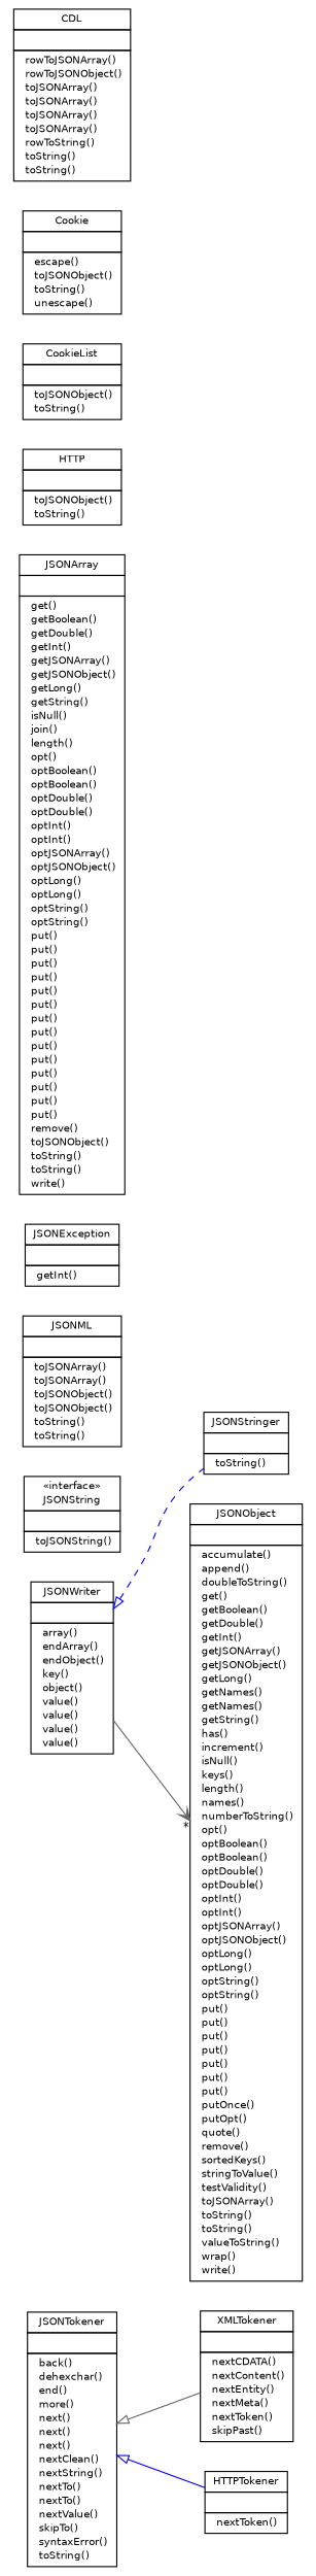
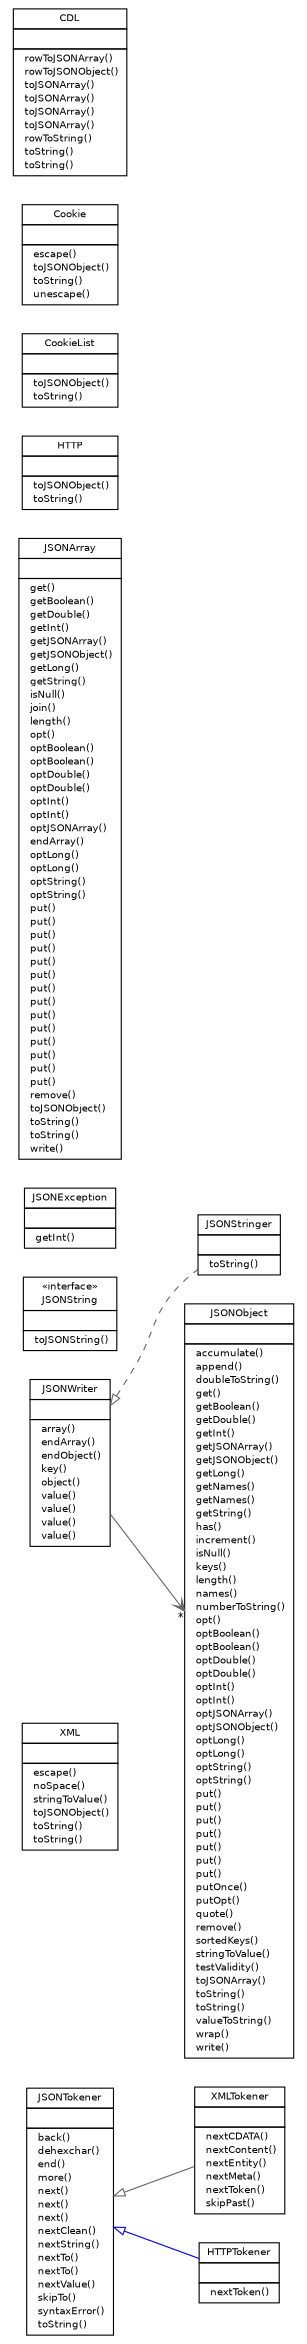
  digraph {
    nodesep=0.25
    rankdir=LR
    ranksep=0.5
    node [fontcolor=black fontname=Helvetica fontsize=9.0 shape=plaintext]
    edge [arrowtail=empty color=blue dir=back fontname=Helvetica fontsize=10 headport=p labelfontname=Helvetica labelfontsize=10 style=solid tailport=p]
    n1 [label=<<table title="org.json.heyzap.XMLTokener" border="0" cellborder="1" cellspacing="0" cellpadding="2" port="p" href="./XMLTokener.html"> 		<tr><td><table border="0" cellspacing="0" cellpadding="1"> <tr><td align="center" balign="center"> XMLTokener </td></tr> 		</table></td></tr> 		<tr><td><table border="0" cellspacing="0" cellpadding="1"> <tr><td align="left" balign="left">  </td></tr> 		</table></td></tr> 		<tr><td><table border="0" cellspacing="0" cellpadding="1"> <tr><td align="left" balign="left">  nextCDATA() </td></tr> <tr><td align="left" balign="left">  nextContent() </td></tr> <tr><td align="left" balign="left">  nextEntity() </td></tr> <tr><td align="left" balign="left">  nextMeta() </td></tr> <tr><td align="left" balign="left">  nextToken() </td></tr> <tr><td align="left" balign="left">  skipPast() </td></tr> 		</table></td></tr> 		</table>>]
+   n2 [label=<<table title="org.json.heyzap.XML" border="0" cellborder="1" cellspacing="0" cellpadding="2" port="p" href="./XML.html"> 		<tr><td><table border="0" cellspacing="0" cellpadding="1"> <tr><td align="center" balign="center"> XML </td></tr> 		</table></td></tr> 		<tr><td><table border="0" cellspacing="0" cellpadding="1"> <tr><td align="left" balign="left">  </td></tr> 		</table></td></tr> 		<tr><td><table border="0" cellspacing="0" cellpadding="1"> <tr><td align="left" balign="left">  escape() </td></tr> <tr><td align="left" balign="left">  noSpace() </td></tr> <tr><td align="left" balign="left">  stringToValue() </td></tr> <tr><td align="left" balign="left">  toJSONObject() </td></tr> <tr><td align="left" balign="left">  toString() </td></tr> <tr><td align="left" balign="left">  toString() </td></tr> 		</table></td></tr> 		</table>>]
    n3 [label=<<table title="org.json.heyzap.JSONWriter" border="0" cellborder="1" cellspacing="0" cellpadding="2" port="p" href="./JSONWriter.html"> 		<tr><td><table border="0" cellspacing="0" cellpadding="1"> <tr><td align="center" balign="center"> JSONWriter </td></tr> 		</table></td></tr> 		<tr><td><table border="0" cellspacing="0" cellpadding="1"> <tr><td align="left" balign="left">  </td></tr> 		</table></td></tr> 		<tr><td><table border="0" cellspacing="0" cellpadding="1"> <tr><td align="left" balign="left">  array() </td></tr> <tr><td align="left" balign="left">  endArray() </td></tr> <tr><td align="left" balign="left">  endObject() </td></tr> <tr><td align="left" balign="left">  key() </td></tr> <tr><td align="left" balign="left">  object() </td></tr> <tr><td align="left" balign="left">  value() </td></tr> <tr><td align="left" balign="left">  value() </td></tr> <tr><td align="left" balign="left">  value() </td></tr> <tr><td align="left" balign="left">  value() </td></tr> 		</table></td></tr> 		</table>>]
    n4 [label=<<table title="org.json.heyzap.JSONStringer" border="0" cellborder="1" cellspacing="0" cellpadding="2" port="p" href="./JSONStringer.html"> 		<tr><td><table border="0" cellspacing="0" cellpadding="1"> <tr><td align="center" balign="center"> JSONStringer </td></tr> 		</table></td></tr> 		<tr><td><table border="0" cellspacing="0" cellpadding="1"> <tr><td align="left" balign="left">  </td></tr> 		</table></td></tr> 		<tr><td><table border="0" cellspacing="0" cellpadding="1"> <tr><td align="left" balign="left">  toString() </td></tr> 		</table></td></tr> 		</table>>]
    n5 [label=<<table title="org.json.heyzap.JSONObject" border="0" cellborder="1" cellspacing="0" cellpadding="2" port="p" href="./JSONObject.html"> 		<tr><td><table border="0" cellspacing="0" cellpadding="1"> <tr><td align="center" balign="center"> JSONObject </td></tr> 		</table></td></tr> 		<tr><td><table border="0" cellspacing="0" cellpadding="1"> <tr><td align="left" balign="left">  </td></tr> 		</table></td></tr> 		<tr><td><table border="0" cellspacing="0" cellpadding="1"> <tr><td align="left" balign="left">  accumulate() </td></tr> <tr><td align="left" balign="left">  append() </td></tr> <tr><td align="left" balign="left">  doubleToString() </td></tr> <tr><td align="left" balign="left">  get() </td></tr> <tr><td align="left" balign="left">  getBoolean() </td></tr> <tr><td align="left" balign="left">  getDouble() </td></tr> <tr><td align="left" balign="left">  getInt() </td></tr> <tr><td align="left" balign="left">  getJSONArray() </td></tr> <tr><td align="left" balign="left">  getJSONObject() </td></tr> <tr><td align="left" balign="left">  getLong() </td></tr> <tr><td align="left" balign="left">  getNames() </td></tr> <tr><td align="left" balign="left">  getNames() </td></tr> <tr><td align="left" balign="left">  getString() </td></tr> <tr><td align="left" balign="left">  has() </td></tr> <tr><td align="left" balign="left">  increment() </td></tr> <tr><td align="left" balign="left">  isNull() </td></tr> <tr><td align="left" balign="left">  keys() </td></tr> <tr><td align="left" balign="left">  length() </td></tr> <tr><td align="left" balign="left">  names() </td></tr> <tr><td align="left" balign="left">  numberToString() </td></tr> <tr><td align="left" balign="left">  opt() </td></tr> <tr><td align="left" balign="left">  optBoolean() </td></tr> <tr><td align="left" balign="left">  optBoolean() </td></tr> <tr><td align="left" balign="left">  optDouble() </td></tr> <tr><td align="left" balign="left">  optDouble() </td></tr> <tr><td align="left" balign="left">  optInt() </td></tr> <tr><td align="left" balign="left">  optInt() </td></tr> <tr><td align="left" balign="left">  optJSONArray() </td></tr> <tr><td align="left" balign="left">  optJSONObject() </td></tr> <tr><td align="left" balign="left">  optLong() </td></tr> <tr><td align="left" balign="left">  optLong() </td></tr> <tr><td align="left" balign="left">  optString() </td></tr> <tr><td align="left" balign="left">  optString() </td></tr> <tr><td align="left" balign="left">  put() </td></tr> <tr><td align="left" balign="left">  put() </td></tr> <tr><td align="left" balign="left">  put() </td></tr> <tr><td align="left" balign="left">  put() </td></tr> <tr><td align="left" balign="left">  put() </td></tr> <tr><td align="left" balign="left">  put() </td></tr> <tr><td align="left" balign="left">  put() </td></tr> <tr><td align="left" balign="left">  putOnce() </td></tr> <tr><td align="left" balign="left">  putOpt() </td></tr> <tr><td align="left" balign="left">  quote() </td></tr> <tr><td align="left" balign="left">  remove() </td></tr> <tr><td align="left" balign="left">  sortedKeys() </td></tr> <tr><td align="left" balign="left">  stringToValue() </td></tr> <tr><td align="left" balign="left">  testValidity() </td></tr> <tr><td align="left" balign="left">  toJSONArray() </td></tr> <tr><td align="left" balign="left">  toString() </td></tr> <tr><td align="left" balign="left">  toString() </td></tr> <tr><td align="left" balign="left">  valueToString() </td></tr> <tr><td align="left" balign="left">  wrap() </td></tr> <tr><td align="left" balign="left">  write() </td></tr> 		</table></td></tr> 		</table>>]
    n6 [label=<<table title="org.json.heyzap.JSONTokener" border="0" cellborder="1" cellspacing="0" cellpadding="2" port="p" href="./JSONTokener.html"> 		<tr><td><table border="0" cellspacing="0" cellpadding="1"> <tr><td align="center" balign="center"> JSONTokener </td></tr> 		</table></td></tr> 		<tr><td><table border="0" cellspacing="0" cellpadding="1"> <tr><td align="left" balign="left">  </td></tr> 		</table></td></tr> 		<tr><td><table border="0" cellspacing="0" cellpadding="1"> <tr><td align="left" balign="left">  back() </td></tr> <tr><td align="left" balign="left">  dehexchar() </td></tr> <tr><td align="left" balign="left">  end() </td></tr> <tr><td align="left" balign="left">  more() </td></tr> <tr><td align="left" balign="left">  next() </td></tr> <tr><td align="left" balign="left">  next() </td></tr> <tr><td align="left" balign="left">  next() </td></tr> <tr><td align="left" balign="left">  nextClean() </td></tr> <tr><td align="left" balign="left">  nextString() </td></tr> <tr><td align="left" balign="left">  nextTo() </td></tr> <tr><td align="left" balign="left">  nextTo() </td></tr> <tr><td align="left" balign="left">  nextValue() </td></tr> <tr><td align="left" balign="left">  skipTo() </td></tr> <tr><td align="left" balign="left">  syntaxError() </td></tr> <tr><td align="left" balign="left">  toString() </td></tr> 		</table></td></tr> 		</table>>]
    n7 [label=<<table title="org.json.heyzap.HTTPTokener" border="0" cellborder="1" cellspacing="0" cellpadding="2" port="p" href="./HTTPTokener.html"> 		<tr><td><table border="0" cellspacing="0" cellpadding="1"> <tr><td align="center" balign="center"> HTTPTokener </td></tr> 		</table></td></tr> 		<tr><td><table border="0" cellspacing="0" cellpadding="1"> <tr><td align="left" balign="left">  </td></tr> 		</table></td></tr> 		<tr><td><table border="0" cellspacing="0" cellpadding="1"> <tr><td align="left" balign="left">  nextToken() </td></tr> 		</table></td></tr> 		</table>>]
    n8 [label=<<table title="org.json.heyzap.JSONString" border="0" cellborder="1" cellspacing="0" cellpadding="2" port="p" href="./JSONString.html"> 		<tr><td><table border="0" cellspacing="0" cellpadding="1"> <tr><td align="center" balign="center"> &#171;interface&#187; </td></tr> <tr><td align="center" balign="center"> JSONString </td></tr> 		</table></td></tr> 		<tr><td><table border="0" cellspacing="0" cellpadding="1"> <tr><td align="left" balign="left">  </td></tr> 		</table></td></tr> 		<tr><td><table border="0" cellspacing="0" cellpadding="1"> <tr><td align="left" balign="left">  toJSONString() </td></tr> 		</table></td></tr> 		</table>>]
-   n9 [label=<<table title="org.json.heyzap.JSONML" border="0" cellborder="1" cellspacing="0" cellpadding="2" port="p" href="./JSONML.html"> 		<tr><td><table border="0" cellspacing="0" cellpadding="1"> <tr><td align="center" balign="center"> JSONML </td></tr> 		</table></td></tr> 		<tr><td><table border="0" cellspacing="0" cellpadding="1"> <tr><td align="left" balign="left">  </td></tr> 		</table></td></tr> 		<tr><td><table border="0" cellspacing="0" cellpadding="1"> <tr><td align="left" balign="left">  toJSONArray() </td></tr> <tr><td align="left" balign="left">  toJSONArray() </td></tr> <tr><td align="left" balign="left">  toJSONObject() </td></tr> <tr><td align="left" balign="left">  toJSONObject() </td></tr> <tr><td align="left" balign="left">  toString() </td></tr> <tr><td align="left" balign="left">  toString() </td></tr> 		</table></td></tr> 		</table>>]
    n10 [label=<<table title="org.json.heyzap.JSONException" border="0" cellborder="1" cellspacing="0" cellpadding="2" port="p" href="./JSONException.html"> 		<tr><td><table border="0" cellspacing="0" cellpadding="1"> <tr><td align="center" balign="center"> JSONException </td></tr> 		</table></td></tr> 		<tr><td><table border="0" cellspacing="0" cellpadding="1"> <tr><td align="left" balign="left">  </td></tr> 		</table></td></tr> 		<tr><td><table border="0" cellspacing="0" cellpadding="1"> <tr><td align="left" balign="left">  getInt() </td></tr> 		</table></td></tr> 		</table>>]
-   n11 [label=<<table title="org.json.heyzap.JSONArray" border="0" cellborder="1" cellspacing="0" cellpadding="2" port="p" href="./JSONArray.html"> 		<tr><td><table border="0" cellspacing="0" cellpadding="1"> <tr><td align="center" balign="center"> JSONArray </td></tr> 		</table></td></tr> 		<tr><td><table border="0" cellspacing="0" cellpadding="1"> <tr><td align="left" balign="left">  </td></tr> 		</table></td></tr> 		<tr><td><table border="0" cellspacing="0" cellpadding="1"> <tr><td align="left" balign="left">  get() </td></tr> <tr><td align="left" balign="left">  getBoolean() </td></tr> <tr><td align="left" balign="left">  getDouble() </td></tr> <tr><td align="left" balign="left">  getInt() </td></tr> <tr><td align="left" balign="left">  getJSONArray() </td></tr> <tr><td align="left" balign="left">  getJSONObject() </td></tr> <tr><td align="left" balign="left">  getLong() </td></tr> <tr><td align="left" balign="left">  getString() </td></tr> <tr><td align="left" balign="left">  isNull() </td></tr> <tr><td align="left" balign="left">  join() </td></tr> <tr><td align="left" balign="left">  length() </td></tr> <tr><td align="left" balign="left">  opt() </td></tr> <tr><td align="left" balign="left">  optBoolean() </td></tr> <tr><td align="left" balign="left">  optBoolean() </td></tr> <tr><td align="left" balign="left">  optDouble() </td></tr> <tr><td align="left" balign="left">  optDouble() </td></tr> <tr><td align="left" balign="left">  optInt() </td></tr> <tr><td align="left" balign="left">  optInt() </td></tr> <tr><td align="left" balign="left">  optJSONArray() </td></tr> <tr><td align="left" balign="left">  optJSONObject() </td></tr> <tr><td align="left" balign="left">  optLong() </td></tr> <tr><td align="left" balign="left">  optLong() </td></tr> <tr><td align="left" balign="left">  optString() </td></tr> <tr><td align="left" balign="left">  optString() </td></tr> <tr><td align="left" balign="left">  put() </td></tr> <tr><td align="left" balign="left">  put() </td></tr> <tr><td align="left" balign="left">  put() </td></tr> <tr><td align="left" balign="left">  put() </td></tr> <tr><td align="left" balign="left">  put() </td></tr> <tr><td align="left" balign="left">  put() </td></tr> <tr><td align="left" balign="left">  put() </td></tr> <tr><td align="left" balign="left">  put() </td></tr> <tr><td align="left" balign="left">  put() </td></tr> <tr><td align="left" balign="left">  put() </td></tr> <tr><td align="left" balign="left">  put() </td></tr> <tr><td align="left" balign="left">  put() </td></tr> <tr><td align="left" balign="left">  put() </td></tr> <tr><td align="left" balign="left">  put() </td></tr> <tr><td align="left" balign="left">  remove() </td></tr> <tr><td align="left" balign="left">  toJSONObject() </td></tr> <tr><td align="left" balign="left">  toString() </td></tr> <tr><td align="left" balign="left">  toString() </td></tr> <tr><td align="left" balign="left">  write() </td></tr> 		</table></td></tr> 		</table>>]
+   n11 [label=<<table title="org.json.heyzap.JSONArray" border="0" cellborder="1" cellspacing="0" cellpadding="2" port="p" href="./JSONArray.html"> 		<tr><td><table border="0" cellspacing="0" cellpadding="1"> <tr><td align="center" balign="center"> JSONArray </td></tr> 		</table></td></tr> 		<tr><td><table border="0" cellspacing="0" cellpadding="1"> <tr><td align="left" balign="left">  </td></tr> 		</table></td></tr> 		<tr><td><table border="0" cellspacing="0" cellpadding="1"> <tr><td align="left" balign="left">  get() </td></tr> <tr><td align="left" balign="left">  getBoolean() </td></tr> <tr><td align="left" balign="left">  getDouble() </td></tr> <tr><td align="left" balign="left">  getInt() </td></tr> <tr><td align="left" balign="left">  getJSONArray() </td></tr> <tr><td align="left" balign="left">  getJSONObject() </td></tr> <tr><td align="left" balign="left">  getLong() </td></tr> <tr><td align="left" balign="left">  getString() </td></tr> <tr><td align="left" balign="left">  isNull() </td></tr> <tr><td align="left" balign="left">  join() </td></tr> <tr><td align="left" balign="left">  length() </td></tr> <tr><td align="left" balign="left">  opt() </td></tr> <tr><td align="left" balign="left">  optBoolean() </td></tr> <tr><td align="left" balign="left">  optBoolean() </td></tr> <tr><td align="left" balign="left">  optDouble() </td></tr> <tr><td align="left" balign="left">  optDouble() </td></tr> <tr><td align="left" balign="left">  optInt() </td></tr> <tr><td align="left" balign="left">  optInt() </td></tr> <tr><td align="left" balign="left">  optJSONArray() </td></tr> <tr><td align="left" balign="left">  endArray() </td></tr> <tr><td align="left" balign="left">  optLong() </td></tr> <tr><td align="left" balign="left">  optLong() </td></tr> <tr><td align="left" balign="left">  optString() </td></tr> <tr><td align="left" balign="left">  optString() </td></tr> <tr><td align="left" balign="left">  put() </td></tr> <tr><td align="left" balign="left">  put() </td></tr> <tr><td align="left" balign="left">  put() </td></tr> <tr><td align="left" balign="left">  put() </td></tr> <tr><td align="left" balign="left">  put() </td></tr> <tr><td align="left" balign="left">  put() </td></tr> <tr><td align="left" balign="left">  put() </td></tr> <tr><td align="left" balign="left">  put() </td></tr> <tr><td align="left" balign="left">  put() </td></tr> <tr><td align="left" balign="left">  put() </td></tr> <tr><td align="left" balign="left">  put() </td></tr> <tr><td align="left" balign="left">  put() </td></tr> <tr><td align="left" balign="left">  put() </td></tr> <tr><td align="left" balign="left">  put() </td></tr> <tr><td align="left" balign="left">  remove() </td></tr> <tr><td align="left" balign="left">  toJSONObject() </td></tr> <tr><td align="left" balign="left">  toString() </td></tr> <tr><td align="left" balign="left">  toString() </td></tr> <tr><td align="left" balign="left">  write() </td></tr> 		</table></td></tr> 		</table>>]
    n12 [label=<<table title="org.json.heyzap.HTTP" border="0" cellborder="1" cellspacing="0" cellpadding="2" port="p" href="./HTTP.html"> 		<tr><td><table border="0" cellspacing="0" cellpadding="1"> <tr><td align="center" balign="center"> HTTP </td></tr> 		</table></td></tr> 		<tr><td><table border="0" cellspacing="0" cellpadding="1"> <tr><td align="left" balign="left">  </td></tr> 		</table></td></tr> 		<tr><td><table border="0" cellspacing="0" cellpadding="1"> <tr><td align="left" balign="left">  toJSONObject() </td></tr> <tr><td align="left" balign="left">  toString() </td></tr> 		</table></td></tr> 		</table>>]
    n13 [label=<<table title="org.json.heyzap.CookieList" border="0" cellborder="1" cellspacing="0" cellpadding="2" port="p" href="./CookieList.html"> 		<tr><td><table border="0" cellspacing="0" cellpadding="1"> <tr><td align="center" balign="center"> CookieList </td></tr> 		</table></td></tr> 		<tr><td><table border="0" cellspacing="0" cellpadding="1"> <tr><td align="left" balign="left">  </td></tr> 		</table></td></tr> 		<tr><td><table border="0" cellspacing="0" cellpadding="1"> <tr><td align="left" balign="left">  toJSONObject() </td></tr> <tr><td align="left" balign="left">  toString() </td></tr> 		</table></td></tr> 		</table>>]
    n14 [label=<<table title="org.json.heyzap.Cookie" border="0" cellborder="1" cellspacing="0" cellpadding="2" port="p" href="./Cookie.html"> 		<tr><td><table border="0" cellspacing="0" cellpadding="1"> <tr><td align="center" balign="center"> Cookie </td></tr> 		</table></td></tr> 		<tr><td><table border="0" cellspacing="0" cellpadding="1"> <tr><td align="left" balign="left">  </td></tr> 		</table></td></tr> 		<tr><td><table border="0" cellspacing="0" cellpadding="1"> <tr><td align="left" balign="left">  escape() </td></tr> <tr><td align="left" balign="left">  toJSONObject() </td></tr> <tr><td align="left" balign="left">  toString() </td></tr> <tr><td align="left" balign="left">  unescape() </td></tr> 		</table></td></tr> 		</table>>]
    n15 [label=<<table title="org.json.heyzap.CDL" border="0" cellborder="1" cellspacing="0" cellpadding="2" port="p" href="./CDL.html"> 		<tr><td><table border="0" cellspacing="0" cellpadding="1"> <tr><td align="center" balign="center"> CDL </td></tr> 		</table></td></tr> 		<tr><td><table border="0" cellspacing="0" cellpadding="1"> <tr><td align="left" balign="left">  </td></tr> 		</table></td></tr> 		<tr><td><table border="0" cellspacing="0" cellpadding="1"> <tr><td align="left" balign="left">  rowToJSONArray() </td></tr> <tr><td align="left" balign="left">  rowToJSONObject() </td></tr> <tr><td align="left" balign="left">  toJSONArray() </td></tr> <tr><td align="left" balign="left">  toJSONArray() </td></tr> <tr><td align="left" balign="left">  toJSONArray() </td></tr> <tr><td align="left" balign="left">  toJSONArray() </td></tr> <tr><td align="left" balign="left">  rowToString() </td></tr> <tr><td align="left" balign="left">  toString() </td></tr> <tr><td align="left" balign="left">  toString() </td></tr> 		</table></td></tr> 		</table>>]
-   n3 -> n4 [style=dashed]
+   n3 -> n4 [color=gray40 style=dashed]
    n3 -> n5 [arrowhead=open color=gray40 fontcolor=black fontsize=10.0 headlabel="*" arrowtail="" dir=""]
    n6 -> n1 [color=gray40]
    n6 -> n7
  }
